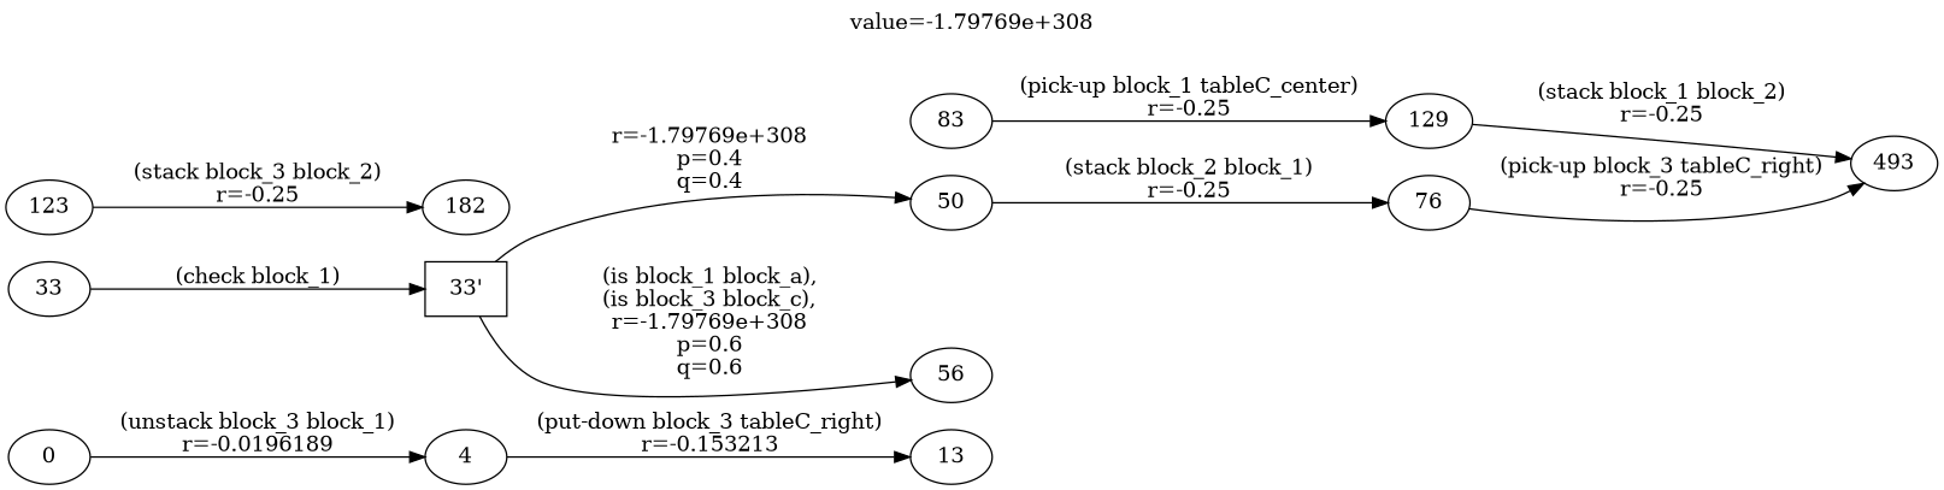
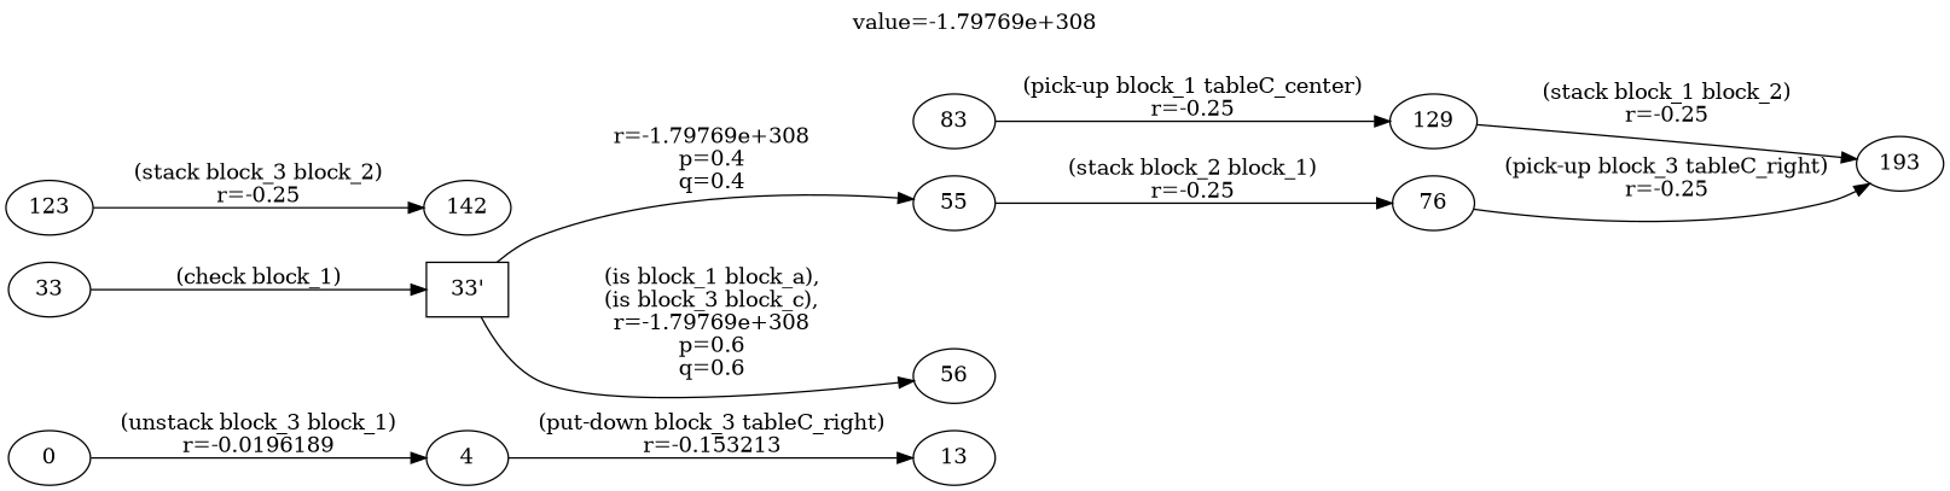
  digraph {
    label="value=-1.79769e+308"
    labelloc=top
    rankdir=LR
    0
    4
    13
    "33'" [shape=box]
    33
-   55 [label=50]
+   55
    56
    76
-   193 [label=493]
+   193
    123
-   182
+   182 [label=142]
    83
    129
    0 -> 4 [label="(unstack block_3 block_1)\nr=-0.0196189"]
    4 -> 13 [label="(put-down block_3 tableC_right)\nr=-0.153213"]
    "33'" -> 55 [label="\nr=-1.79769e+308\np=0.4\nq=0.4"]
    "33'" -> 56 [label="\n(is block_1 block_a),\n(is block_3 block_c),\nr=-1.79769e+308\np=0.6\nq=0.6"]
    33 -> "33'" [label="(check block_1)"]
    55 -> 76 [label="(stack block_2 block_1)\nr=-0.25"]
    76 -> 193 [label="(pick-up block_3 tableC_right)\nr=-0.25"]
    123 -> 182 [label="(stack block_3 block_2)\nr=-0.25"]
    83 -> 129 [label="(pick-up block_1 tableC_center)\nr=-0.25"]
    129 -> 193 [label="(stack block_1 block_2)\nr=-0.25"]
  }
